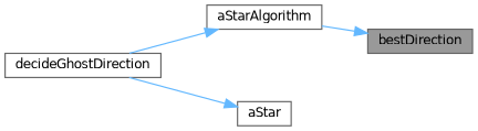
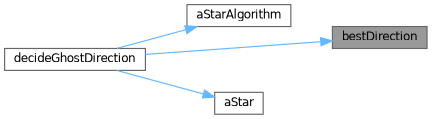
  digraph {
    rankdir=RL
    node [color=grey40 fillcolor=white fontname=Helvetica fontsize=10 shape=box style=filled]
    edge [color=steelblue1 dir=back fontname=Helvetica fontsize=10 labelfontname=Helvetica labelfontsize=10 style=solid]
    n1 [color=gray40 fillcolor=grey60 fontcolor=black height=0.2 label=bestDirection width=0.4]
    n2 [height=0.2 label=aStarAlgorithm width=0.4]
    n3 [height=0.2 label=decideGhostDirection width=0.4]
    n4 [height=0.2 label=aStar width=0.4]
-   n1 -> n2
+   n1 -> n3
    n2 -> n3
    n4 -> n3
  }
